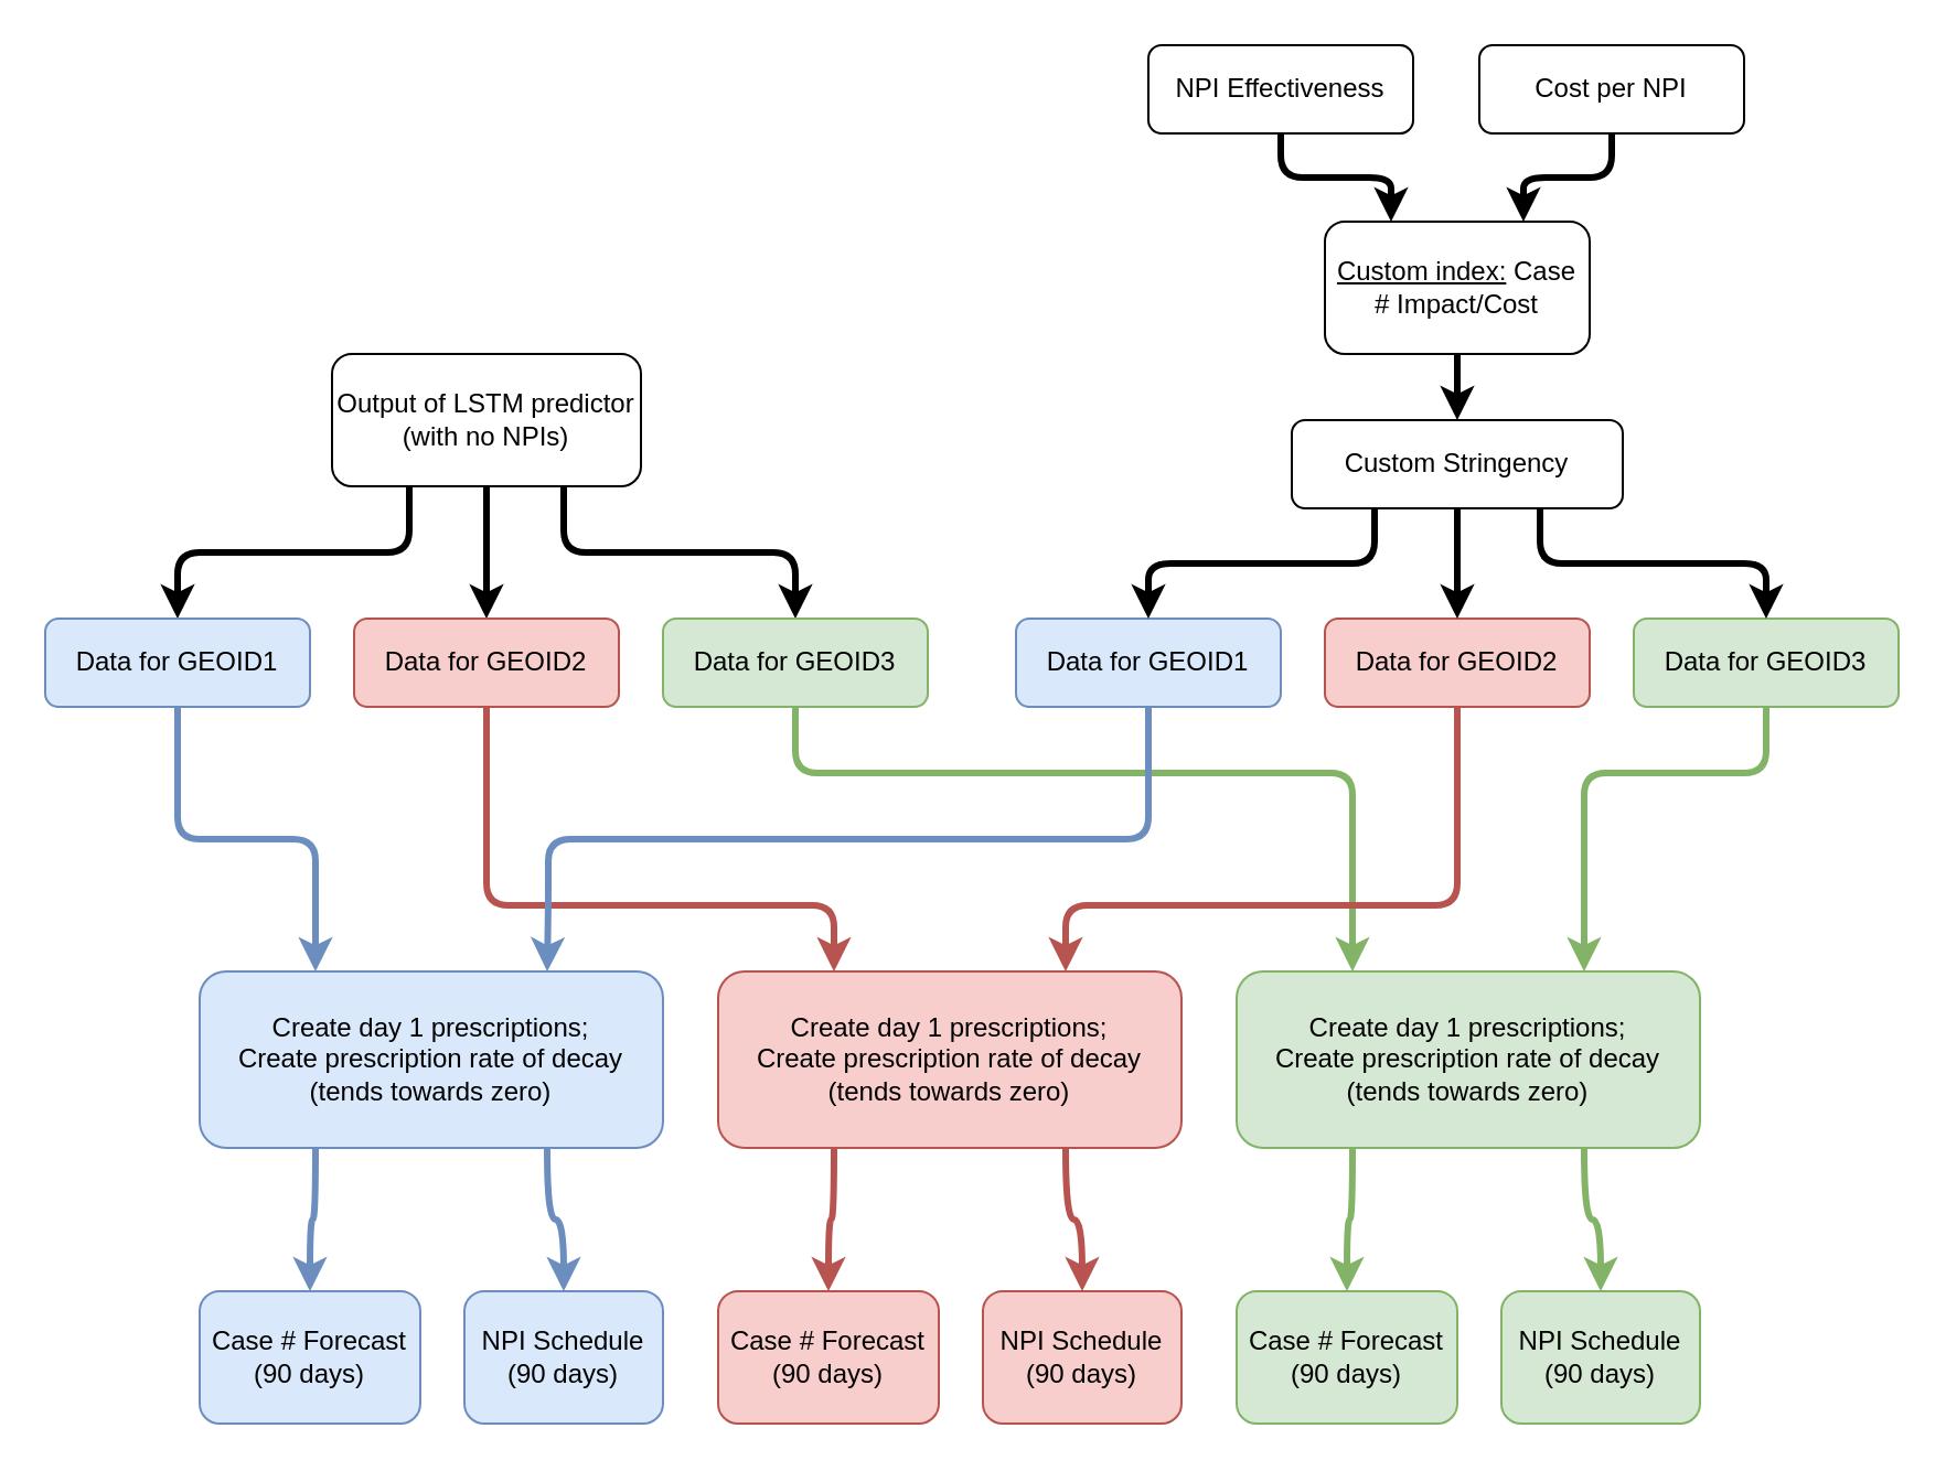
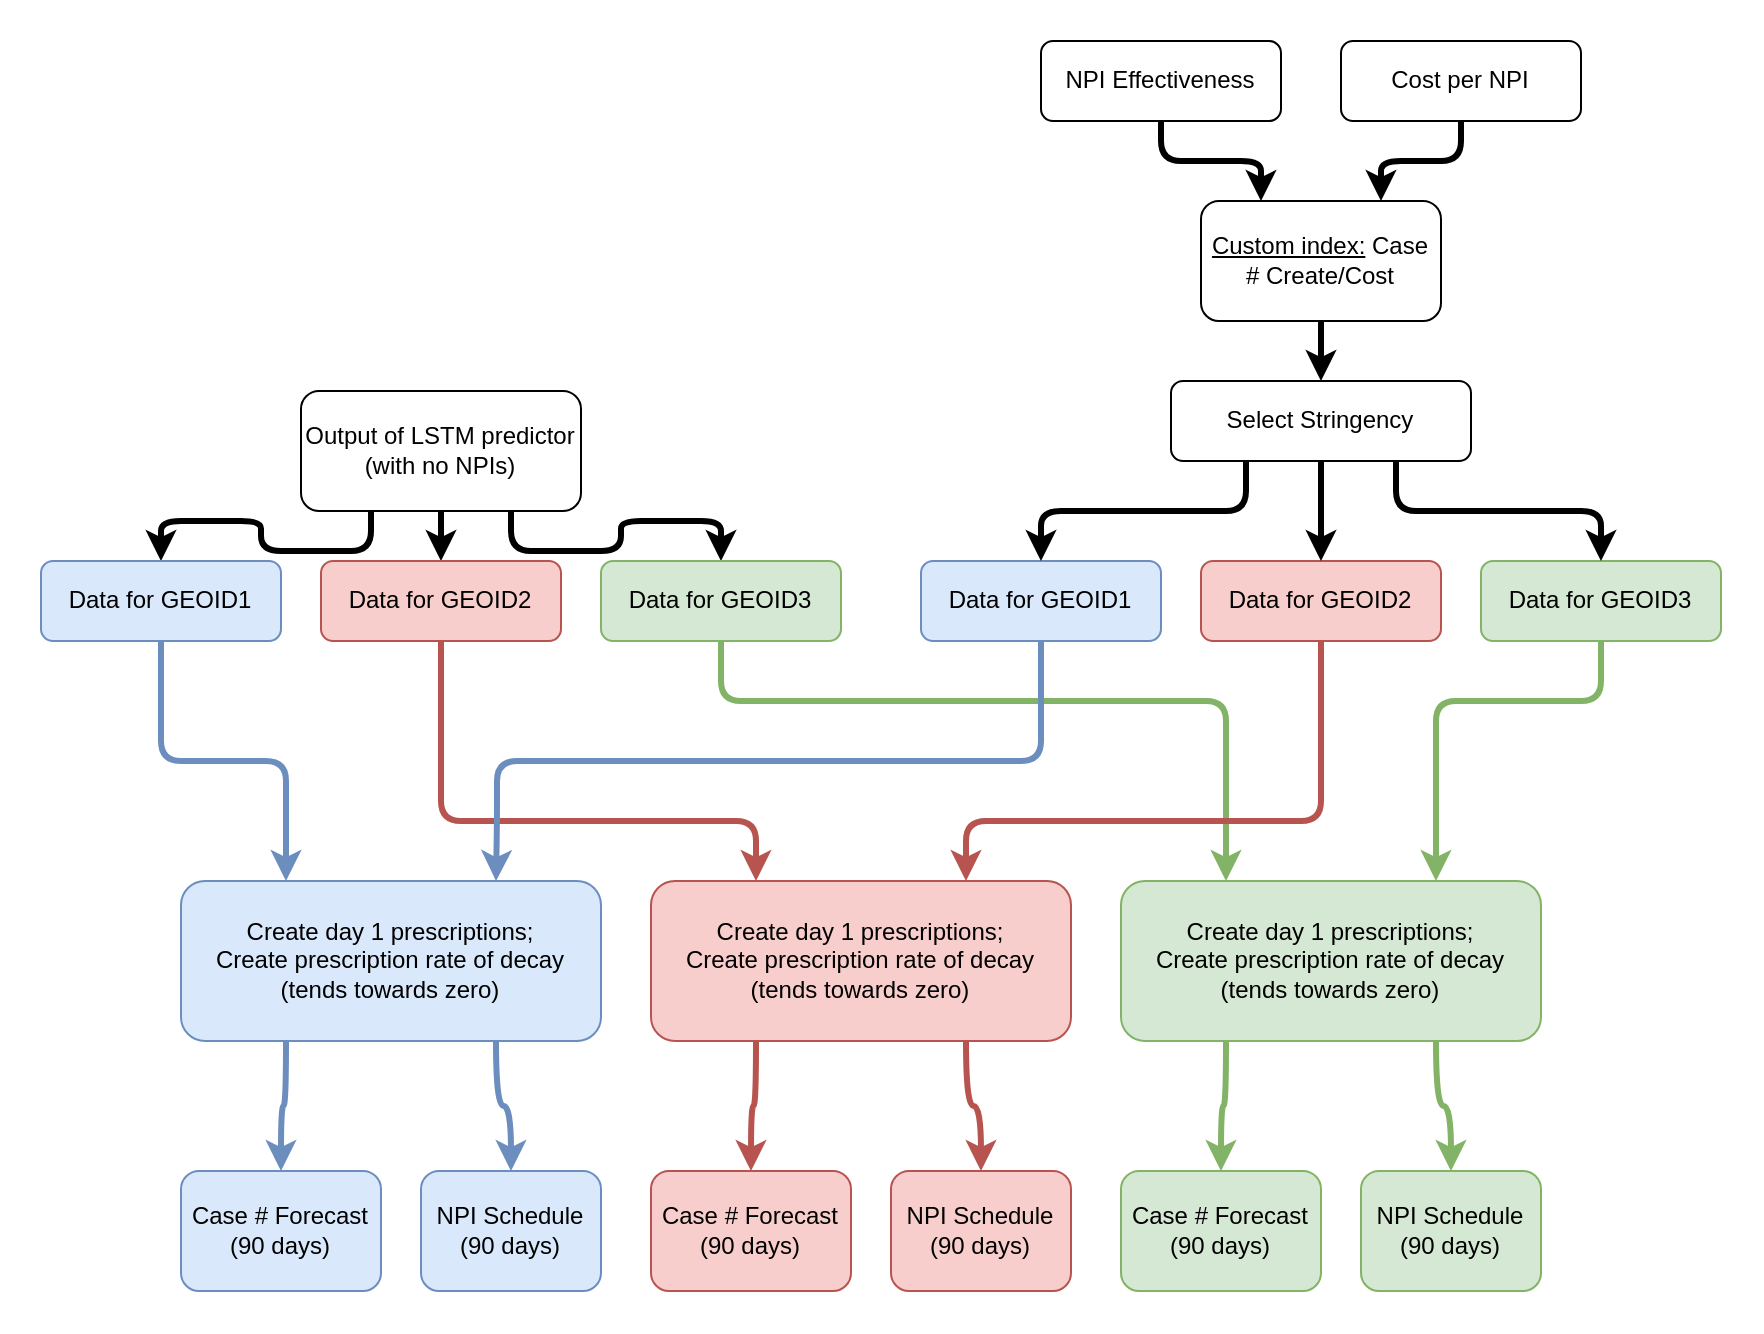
  <mxCell id="0" />
  <mxCell id="1" parent="0" />
  <mxCell id="2" style="edgeStyle=orthogonalEdgeStyle;rounded=1;orthogonalLoop=1;jettySize=auto;html=1;exitX=0.5;exitY=1;exitDx=0;exitDy=0;entryX=0.25;entryY=0;entryDx=0;entryDy=0;strokeWidth=3;" edge="1" parent="1" source="3" target="7"><mxGeometry relative="1" as="geometry" /></mxCell>
  <mxCell id="3" value="NPI Effectiveness" style="rounded=1;whiteSpace=wrap;html=1;fontSize=12;glass=0;strokeWidth=1;shadow=0;" parent="1" vertex="1"><mxGeometry x="520" y="20" width="120" height="40" as="geometry" /></mxCell>
  <mxCell id="4" style="edgeStyle=orthogonalEdgeStyle;rounded=1;orthogonalLoop=1;jettySize=auto;html=1;exitX=0.5;exitY=1;exitDx=0;exitDy=0;entryX=0.75;entryY=0;entryDx=0;entryDy=0;strokeWidth=3;" edge="1" parent="1" source="5" target="7"><mxGeometry relative="1" as="geometry" /></mxCell>
  <mxCell id="5" value="Cost per NPI" style="rounded=1;whiteSpace=wrap;html=1;" vertex="1" parent="1"><mxGeometry x="670" y="20" width="120" height="40" as="geometry" /></mxCell>
  <mxCell id="6" style="edgeStyle=orthogonalEdgeStyle;rounded=1;orthogonalLoop=1;jettySize=auto;html=1;exitX=0.5;exitY=1;exitDx=0;exitDy=0;entryX=0.5;entryY=0;entryDx=0;entryDy=0;strokeWidth=3;" edge="1" parent="1" source="7" target="42"><mxGeometry relative="1" as="geometry" /></mxCell>
- <mxCell id="7" value="&lt;u&gt;Custom index:&lt;/u&gt; Case # Impact/Cost" style="rounded=1;whiteSpace=wrap;html=1;" vertex="1" parent="1"><mxGeometry x="600" y="100" width="120" height="60" as="geometry" /></mxCell>
+ <mxCell id="7" value="&lt;u&gt;Custom index:&lt;/u&gt; Case # Create/Cost" style="rounded=1;whiteSpace=wrap;html=1;" vertex="1" parent="1"><mxGeometry x="600" y="100" width="120" height="60" as="geometry" /></mxCell>
  <mxCell id="8" style="edgeStyle=orthogonalEdgeStyle;rounded=0;orthogonalLoop=1;jettySize=auto;html=1;exitX=0.5;exitY=1;exitDx=0;exitDy=0;entryX=0.5;entryY=0;entryDx=0;entryDy=0;strokeWidth=3;" edge="1" parent="1" source="11" target="15"><mxGeometry relative="1" as="geometry" /></mxCell>
  <mxCell id="9" style="edgeStyle=orthogonalEdgeStyle;rounded=1;orthogonalLoop=1;jettySize=auto;html=1;exitX=0.25;exitY=1;exitDx=0;exitDy=0;strokeWidth=3;" edge="1" parent="1" source="11" target="13"><mxGeometry relative="1" as="geometry" /></mxCell>
  <mxCell id="10" style="edgeStyle=orthogonalEdgeStyle;rounded=1;orthogonalLoop=1;jettySize=auto;html=1;exitX=0.75;exitY=1;exitDx=0;exitDy=0;strokeWidth=3;" edge="1" parent="1" source="11" target="17"><mxGeometry relative="1" as="geometry" /></mxCell>
- <mxCell id="11" value="Output of LSTM predictor (with no NPIs)" style="rounded=1;whiteSpace=wrap;html=1;" vertex="1" parent="1"><mxGeometry x="150" y="160" width="140" height="60" as="geometry" /></mxCell>
+ <mxCell id="11" value="Output of LSTM predictor (with no NPIs)" style="rounded=1;whiteSpace=wrap;html=1;" vertex="1" parent="1"><mxGeometry x="150" y="195" width="140" height="60" as="geometry" /></mxCell>
  <mxCell id="12" style="edgeStyle=orthogonalEdgeStyle;rounded=1;orthogonalLoop=1;jettySize=auto;html=1;exitX=0.5;exitY=1;exitDx=0;exitDy=0;entryX=0.25;entryY=0;entryDx=0;entryDy=0;fillColor=#dae8fc;strokeColor=#6c8ebf;strokeWidth=3;" edge="1" parent="1" source="13" target="26"><mxGeometry relative="1" as="geometry" /></mxCell>
  <mxCell id="13" value="Data for GEOID1" style="rounded=1;whiteSpace=wrap;html=1;fillColor=#dae8fc;strokeColor=#6c8ebf;" vertex="1" parent="1"><mxGeometry x="20" y="280" width="120" height="40" as="geometry" /></mxCell>
  <mxCell id="14" style="edgeStyle=orthogonalEdgeStyle;rounded=1;orthogonalLoop=1;jettySize=auto;html=1;exitX=0.5;exitY=1;exitDx=0;exitDy=0;entryX=0.25;entryY=0;entryDx=0;entryDy=0;fillColor=#f8cecc;strokeColor=#b85450;strokeWidth=3;" edge="1" parent="1" source="15" target="32"><mxGeometry relative="1" as="geometry"><Array as="points"><mxPoint x="220" y="410" /><mxPoint x="378" y="410" /></Array></mxGeometry></mxCell>
  <mxCell id="15" value="Data for GEOID2" style="rounded=1;whiteSpace=wrap;html=1;fillColor=#f8cecc;strokeColor=#b85450;" vertex="1" parent="1"><mxGeometry x="160" y="280" width="120" height="40" as="geometry" /></mxCell>
  <mxCell id="16" style="edgeStyle=orthogonalEdgeStyle;rounded=1;orthogonalLoop=1;jettySize=auto;html=1;exitX=0.5;exitY=1;exitDx=0;exitDy=0;entryX=0.25;entryY=0;entryDx=0;entryDy=0;fillColor=#d5e8d4;strokeColor=#82b366;strokeWidth=3;" edge="1" parent="1" source="17" target="29"><mxGeometry relative="1" as="geometry"><Array as="points"><mxPoint x="360" y="350" /><mxPoint x="613" y="350" /></Array></mxGeometry></mxCell>
  <mxCell id="17" value="Data for GEOID3" style="rounded=1;whiteSpace=wrap;html=1;fillColor=#d5e8d4;strokeColor=#82b366;" vertex="1" parent="1"><mxGeometry x="300" y="280" width="120" height="40" as="geometry" /></mxCell>
  <mxCell id="18" style="edgeStyle=orthogonalEdgeStyle;rounded=1;orthogonalLoop=1;jettySize=auto;html=1;exitX=0.5;exitY=1;exitDx=0;exitDy=0;entryX=0.75;entryY=0;entryDx=0;entryDy=0;fillColor=#dae8fc;strokeColor=#6c8ebf;strokeWidth=3;" edge="1" parent="1" source="19" target="26"><mxGeometry relative="1" as="geometry"><Array as="points"><mxPoint x="520" y="380" /><mxPoint x="248" y="380" /><mxPoint x="248" y="410" /></Array></mxGeometry></mxCell>
  <mxCell id="19" value="Data for GEOID1" style="rounded=1;whiteSpace=wrap;html=1;fillColor=#dae8fc;strokeColor=#6c8ebf;" vertex="1" parent="1"><mxGeometry x="460" y="280" width="120" height="40" as="geometry" /></mxCell>
  <mxCell id="20" style="edgeStyle=orthogonalEdgeStyle;rounded=1;orthogonalLoop=1;jettySize=auto;html=1;exitX=0.5;exitY=1;exitDx=0;exitDy=0;entryX=0.75;entryY=0;entryDx=0;entryDy=0;fillColor=#f8cecc;strokeColor=#b85450;strokeWidth=3;" edge="1" parent="1" source="21" target="32"><mxGeometry relative="1" as="geometry"><Array as="points"><mxPoint x="660" y="410" /><mxPoint x="483" y="410" /></Array></mxGeometry></mxCell>
  <mxCell id="21" value="Data for GEOID2" style="rounded=1;whiteSpace=wrap;html=1;fillColor=#f8cecc;strokeColor=#b85450;" vertex="1" parent="1"><mxGeometry x="600" y="280" width="120" height="40" as="geometry" /></mxCell>
  <mxCell id="22" style="edgeStyle=orthogonalEdgeStyle;rounded=1;orthogonalLoop=1;jettySize=auto;html=1;exitX=0.5;exitY=1;exitDx=0;exitDy=0;entryX=0.75;entryY=0;entryDx=0;entryDy=0;fillColor=#d5e8d4;strokeColor=#82b366;strokeWidth=3;" edge="1" parent="1" source="23" target="29"><mxGeometry relative="1" as="geometry"><Array as="points"><mxPoint x="800" y="350" /><mxPoint x="718" y="350" /></Array></mxGeometry></mxCell>
  <mxCell id="23" value="Data for GEOID3" style="rounded=1;whiteSpace=wrap;html=1;fillColor=#d5e8d4;strokeColor=#82b366;" vertex="1" parent="1"><mxGeometry x="740" y="280" width="120" height="40" as="geometry" /></mxCell>
  <mxCell id="24" style="edgeStyle=orthogonalEdgeStyle;orthogonalLoop=1;jettySize=auto;html=1;exitX=0.25;exitY=1;exitDx=0;exitDy=0;entryX=0.5;entryY=0;entryDx=0;entryDy=0;strokeWidth=3;fillColor=#dae8fc;strokeColor=#6c8ebf;curved=1;" edge="1" parent="1" source="26" target="33"><mxGeometry relative="1" as="geometry" /></mxCell>
  <mxCell id="25" style="edgeStyle=orthogonalEdgeStyle;orthogonalLoop=1;jettySize=auto;html=1;exitX=0.75;exitY=1;exitDx=0;exitDy=0;entryX=0.5;entryY=0;entryDx=0;entryDy=0;strokeWidth=3;fillColor=#dae8fc;strokeColor=#6c8ebf;curved=1;" edge="1" parent="1" source="26" target="34"><mxGeometry relative="1" as="geometry" /></mxCell>
  <mxCell id="26" value="Create day 1 prescriptions;&lt;br&gt;Create prescription rate of decay (tends towards zero)" style="rounded=1;whiteSpace=wrap;html=1;fillColor=#dae8fc;strokeColor=#6c8ebf;" vertex="1" parent="1"><mxGeometry x="90" y="440" width="210" height="80" as="geometry" /></mxCell>
  <mxCell id="27" style="edgeStyle=orthogonalEdgeStyle;orthogonalLoop=1;jettySize=auto;html=1;exitX=0.25;exitY=1;exitDx=0;exitDy=0;entryX=0.5;entryY=0;entryDx=0;entryDy=0;strokeWidth=3;fillColor=#d5e8d4;strokeColor=#82b366;curved=1;" edge="1" parent="1" source="29" target="37"><mxGeometry relative="1" as="geometry" /></mxCell>
  <mxCell id="28" style="edgeStyle=orthogonalEdgeStyle;orthogonalLoop=1;jettySize=auto;html=1;exitX=0.75;exitY=1;exitDx=0;exitDy=0;entryX=0.5;entryY=0;entryDx=0;entryDy=0;strokeWidth=3;fillColor=#d5e8d4;strokeColor=#82b366;curved=1;" edge="1" parent="1" source="29" target="38"><mxGeometry relative="1" as="geometry" /></mxCell>
  <mxCell id="29" value="Create day 1 prescriptions;&lt;br&gt;Create prescription rate of decay (tends towards zero)" style="rounded=1;whiteSpace=wrap;html=1;fillColor=#d5e8d4;strokeColor=#82b366;" vertex="1" parent="1"><mxGeometry x="560" y="440" width="210" height="80" as="geometry" /></mxCell>
  <mxCell id="30" style="edgeStyle=orthogonalEdgeStyle;orthogonalLoop=1;jettySize=auto;html=1;exitX=0.25;exitY=1;exitDx=0;exitDy=0;entryX=0.5;entryY=0;entryDx=0;entryDy=0;strokeWidth=3;fillColor=#f8cecc;strokeColor=#b85450;curved=1;" edge="1" parent="1" source="32" target="35"><mxGeometry relative="1" as="geometry" /></mxCell>
  <mxCell id="31" style="edgeStyle=orthogonalEdgeStyle;orthogonalLoop=1;jettySize=auto;html=1;exitX=0.75;exitY=1;exitDx=0;exitDy=0;entryX=0.5;entryY=0;entryDx=0;entryDy=0;strokeWidth=3;fillColor=#f8cecc;strokeColor=#b85450;curved=1;" edge="1" parent="1" source="32" target="36"><mxGeometry relative="1" as="geometry" /></mxCell>
  <mxCell id="32" value="Create day 1 prescriptions;&lt;br&gt;Create prescription rate of decay (tends towards zero)" style="rounded=1;whiteSpace=wrap;html=1;fillColor=#f8cecc;strokeColor=#b85450;" vertex="1" parent="1"><mxGeometry x="325" y="440" width="210" height="80" as="geometry" /></mxCell>
  <mxCell id="33" value="Case # Forecast (90 days)" style="rounded=1;whiteSpace=wrap;html=1;fillColor=#dae8fc;strokeColor=#6c8ebf;" vertex="1" parent="1"><mxGeometry x="90" y="585" width="100" height="60" as="geometry" /></mxCell>
  <mxCell id="34" value="NPI Schedule (90 days)" style="rounded=1;whiteSpace=wrap;html=1;fillColor=#dae8fc;strokeColor=#6c8ebf;" vertex="1" parent="1"><mxGeometry x="210" y="585" width="90" height="60" as="geometry" /></mxCell>
  <mxCell id="35" value="Case # Forecast (90 days)" style="rounded=1;whiteSpace=wrap;html=1;fillColor=#f8cecc;strokeColor=#b85450;" vertex="1" parent="1"><mxGeometry x="325" y="585" width="100" height="60" as="geometry" /></mxCell>
  <mxCell id="36" value="NPI Schedule (90 days)" style="rounded=1;whiteSpace=wrap;html=1;fillColor=#f8cecc;strokeColor=#b85450;" vertex="1" parent="1"><mxGeometry x="445" y="585" width="90" height="60" as="geometry" /></mxCell>
  <mxCell id="37" value="Case # Forecast (90 days)" style="rounded=1;whiteSpace=wrap;html=1;fillColor=#d5e8d4;strokeColor=#82b366;" vertex="1" parent="1"><mxGeometry x="560" y="585" width="100" height="60" as="geometry" /></mxCell>
  <mxCell id="38" value="NPI Schedule (90 days)" style="rounded=1;whiteSpace=wrap;html=1;fillColor=#d5e8d4;strokeColor=#82b366;" vertex="1" parent="1"><mxGeometry x="680" y="585" width="90" height="60" as="geometry" /></mxCell>
  <mxCell id="39" style="edgeStyle=orthogonalEdgeStyle;rounded=1;orthogonalLoop=1;jettySize=auto;html=1;exitX=0.5;exitY=1;exitDx=0;exitDy=0;entryX=0.5;entryY=0;entryDx=0;entryDy=0;strokeWidth=3;" edge="1" parent="1" source="42" target="21"><mxGeometry relative="1" as="geometry" /></mxCell>
  <mxCell id="40" style="edgeStyle=orthogonalEdgeStyle;rounded=1;orthogonalLoop=1;jettySize=auto;html=1;exitX=0.25;exitY=1;exitDx=0;exitDy=0;entryX=0.5;entryY=0;entryDx=0;entryDy=0;strokeWidth=3;" edge="1" parent="1" source="42" target="19"><mxGeometry relative="1" as="geometry" /></mxCell>
  <mxCell id="41" style="edgeStyle=orthogonalEdgeStyle;rounded=1;orthogonalLoop=1;jettySize=auto;html=1;exitX=0.75;exitY=1;exitDx=0;exitDy=0;entryX=0.5;entryY=0;entryDx=0;entryDy=0;strokeWidth=3;" edge="1" parent="1" source="42" target="23"><mxGeometry relative="1" as="geometry" /></mxCell>
- <mxCell id="42" value="Custom Stringency" style="rounded=1;whiteSpace=wrap;html=1;" vertex="1" parent="1"><mxGeometry x="585" y="190" width="150" height="40" as="geometry" /></mxCell>
+ <mxCell id="42" value="Select Stringency" style="rounded=1;whiteSpace=wrap;html=1;" vertex="1" parent="1"><mxGeometry x="585" y="190" width="150" height="40" as="geometry" /></mxCell>
